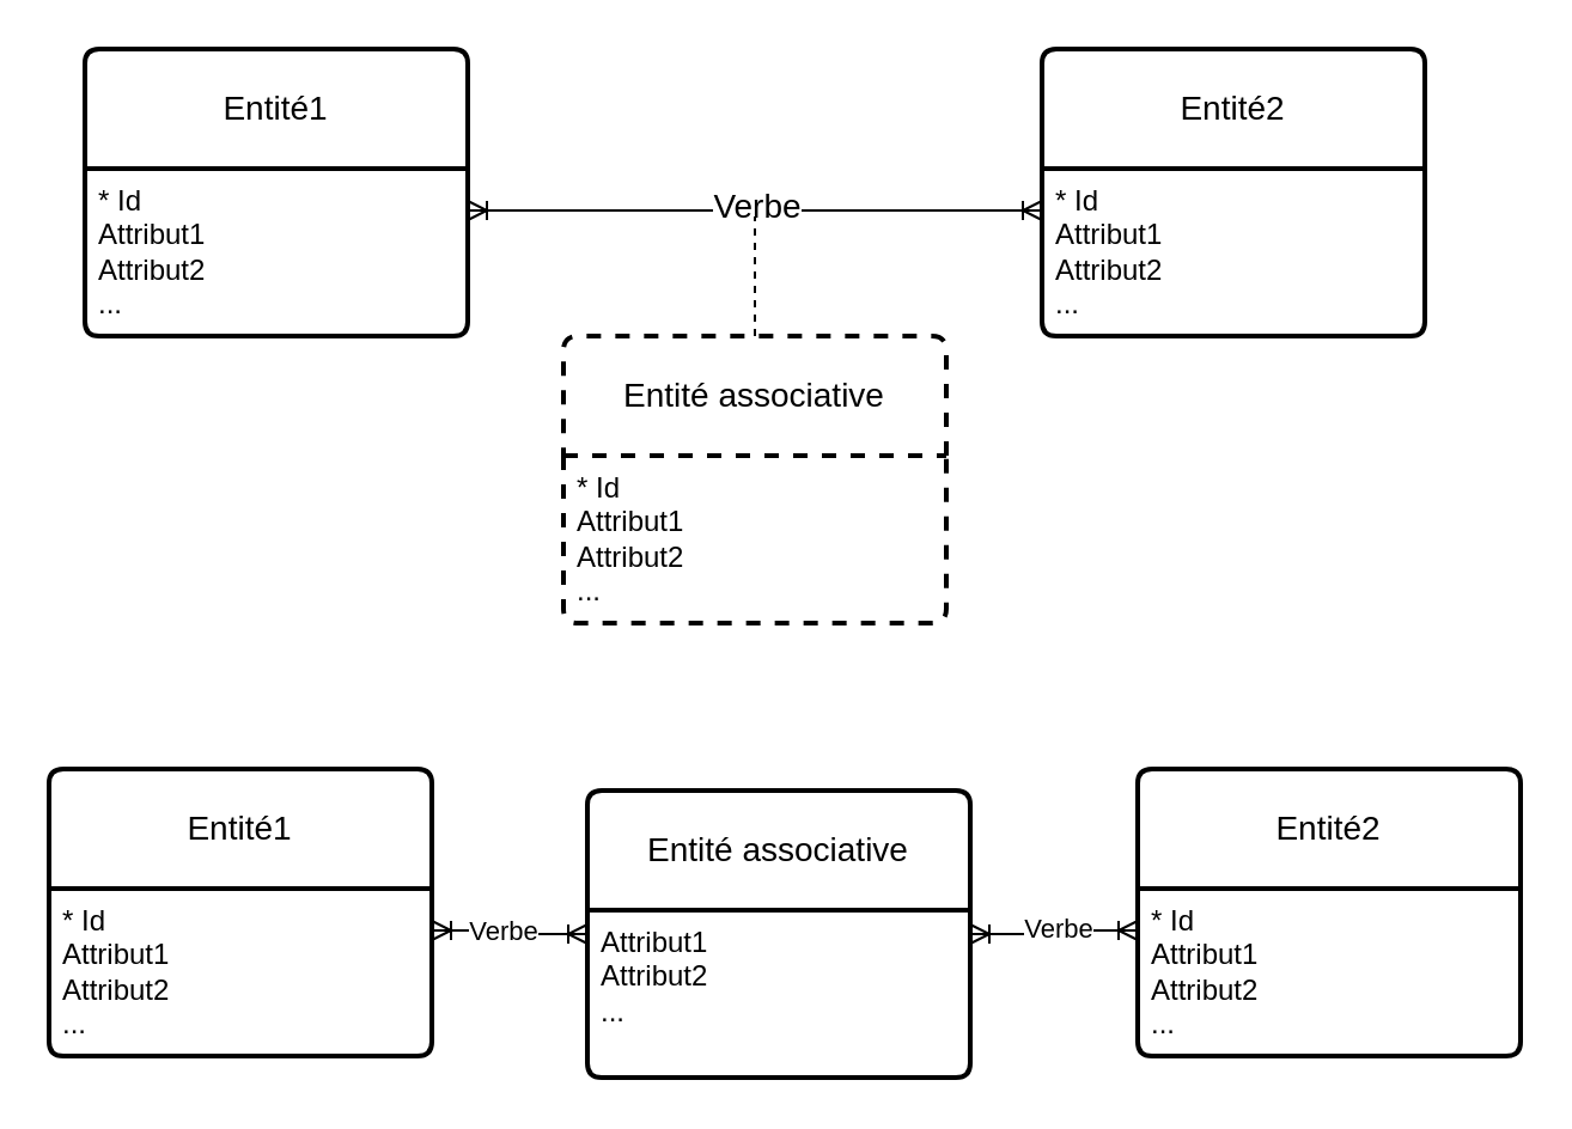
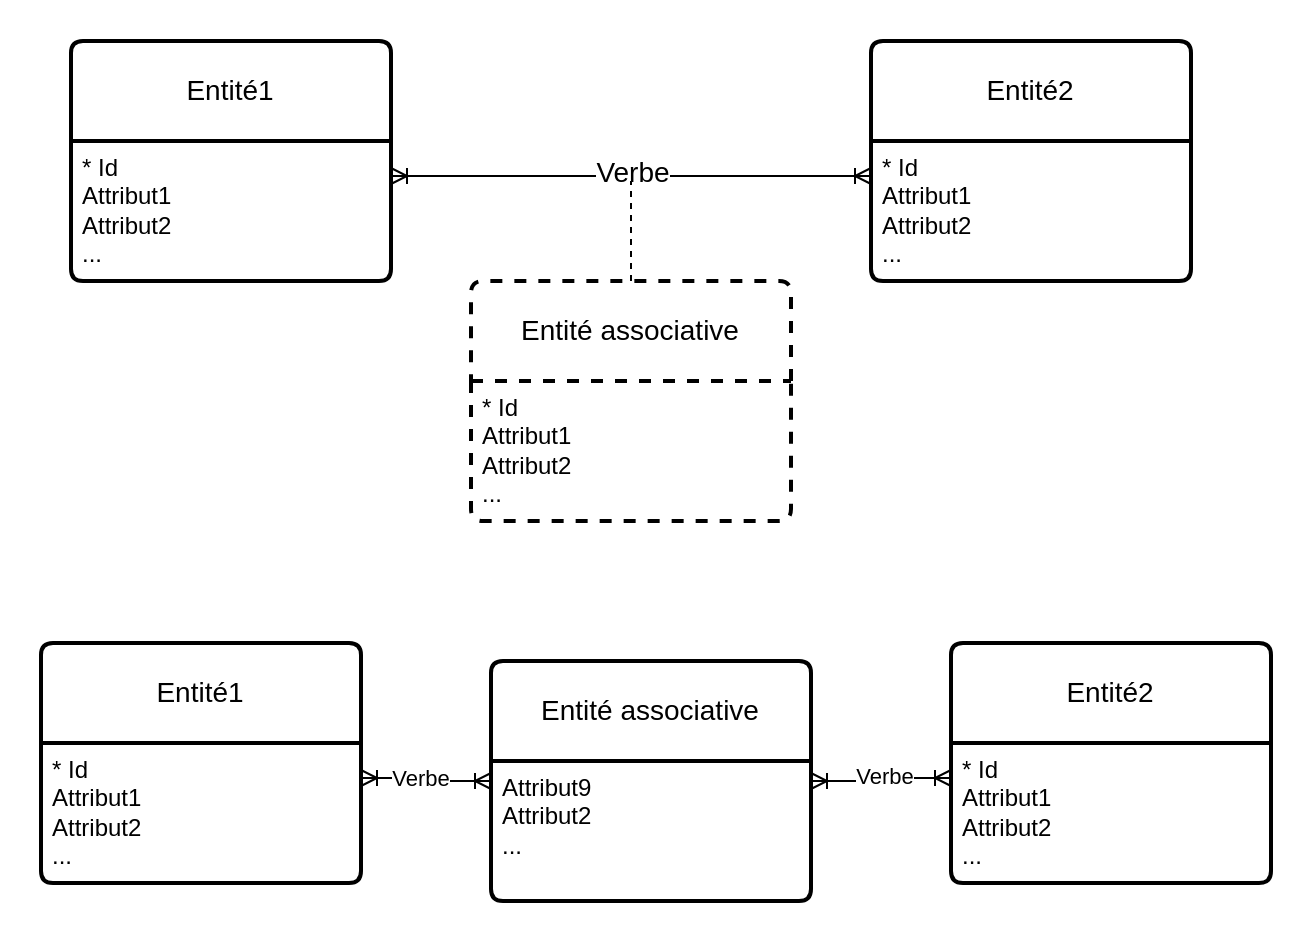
  <mxCell id="0" />
  <mxCell id="1" parent="0" />
  <mxCell id="2" value="Entité1" style="swimlane;childLayout=stackLayout;horizontal=1;startSize=50;horizontalStack=0;rounded=1;fontSize=14;fontStyle=0;strokeWidth=2;resizeParent=0;resizeLast=1;shadow=0;dashed=0;align=center;arcSize=4;whiteSpace=wrap;html=1;" parent="1" vertex="1"><mxGeometry x="35" y="20" width="160" height="120" as="geometry" /></mxCell>
  <mxCell id="3" value="&lt;div&gt;* Id&lt;/div&gt;&lt;div&gt;Attribut1&lt;/div&gt;&lt;div&gt;Attribut2&lt;/div&gt;&lt;div&gt;...&lt;br&gt;&lt;/div&gt;" style="align=left;strokeColor=none;fillColor=none;spacingLeft=4;fontSize=12;verticalAlign=top;resizable=0;rotatable=0;part=1;html=1;" parent="2" vertex="1"><mxGeometry y="50" width="160" height="70" as="geometry" /></mxCell>
  <mxCell id="4" value="Entité2" style="swimlane;childLayout=stackLayout;horizontal=1;startSize=50;horizontalStack=0;rounded=1;fontSize=14;fontStyle=0;strokeWidth=2;resizeParent=0;resizeLast=1;shadow=0;dashed=0;align=center;arcSize=4;whiteSpace=wrap;html=1;" parent="1" vertex="1"><mxGeometry x="435" y="20" width="160" height="120" as="geometry" /></mxCell>
  <mxCell id="5" value="&lt;div&gt;* Id&lt;/div&gt;&lt;div&gt;Attribut1&lt;/div&gt;&lt;div&gt;Attribut2&lt;/div&gt;&lt;div&gt;...&lt;br&gt;&lt;/div&gt;" style="align=left;strokeColor=none;fillColor=none;spacingLeft=4;fontSize=12;verticalAlign=top;resizable=0;rotatable=0;part=1;html=1;" parent="4" vertex="1"><mxGeometry y="50" width="160" height="70" as="geometry" /></mxCell>
  <mxCell id="6" value="" style="edgeStyle=entityRelationEdgeStyle;fontSize=12;html=1;endArrow=ERoneToMany;startArrow=ERoneToMany;rounded=0;exitX=1;exitY=0.25;exitDx=0;exitDy=0;entryX=0;entryY=0.25;entryDx=0;entryDy=0;" parent="1" source="3" target="5" edge="1"><mxGeometry width="100" height="100" relative="1" as="geometry"><mxPoint x="325" y="290" as="sourcePoint" /><mxPoint x="425" y="190" as="targetPoint" /></mxGeometry></mxCell>
  <mxCell id="7" value="Verbe" style="edgeLabel;html=1;align=center;verticalAlign=middle;resizable=0;points=[];fontSize=14;" parent="6" vertex="1" connectable="0"><mxGeometry x="-0.117" y="3" relative="1" as="geometry"><mxPoint x="14" y="1" as="offset" /></mxGeometry></mxCell>
  <mxCell id="8" value="Entité associative" style="swimlane;childLayout=stackLayout;horizontal=1;startSize=50;horizontalStack=0;rounded=1;fontSize=14;fontStyle=0;strokeWidth=2;resizeParent=0;resizeLast=1;shadow=0;dashed=1;align=center;arcSize=4;whiteSpace=wrap;html=1;" vertex="1" parent="1"><mxGeometry x="235" y="140" width="160" height="120" as="geometry" /></mxCell>
  <mxCell id="9" value="&lt;div&gt;* Id&lt;/div&gt;&lt;div&gt;Attribut1&lt;/div&gt;&lt;div&gt;Attribut2&lt;/div&gt;&lt;div&gt;...&lt;br&gt;&lt;/div&gt;" style="align=left;strokeColor=none;fillColor=none;spacingLeft=4;fontSize=12;verticalAlign=top;resizable=0;rotatable=0;part=1;html=1;dashed=1;" vertex="1" parent="8"><mxGeometry y="50" width="160" height="70" as="geometry" /></mxCell>
  <mxCell id="10" value="" style="endArrow=none;html=1;rounded=0;exitX=0.5;exitY=0;exitDx=0;exitDy=0;dashed=1;strokeWidth=1;" edge="1" parent="1" source="8"><mxGeometry width="50" height="50" relative="1" as="geometry"><mxPoint x="355" y="260" as="sourcePoint" /><mxPoint x="315" y="90" as="targetPoint" /></mxGeometry></mxCell>
  <mxCell id="11" value="Entité1" style="swimlane;childLayout=stackLayout;horizontal=1;startSize=50;horizontalStack=0;rounded=1;fontSize=14;fontStyle=0;strokeWidth=2;resizeParent=0;resizeLast=1;shadow=0;dashed=0;align=center;arcSize=4;whiteSpace=wrap;html=1;" vertex="1" parent="1"><mxGeometry x="20" y="321" width="160" height="120" as="geometry" /></mxCell>
  <mxCell id="12" value="&lt;div&gt;* Id&lt;/div&gt;&lt;div&gt;Attribut1&lt;/div&gt;&lt;div&gt;Attribut2&lt;/div&gt;&lt;div&gt;...&lt;br&gt;&lt;/div&gt;" style="align=left;strokeColor=none;fillColor=none;spacingLeft=4;fontSize=12;verticalAlign=top;resizable=0;rotatable=0;part=1;html=1;" vertex="1" parent="11"><mxGeometry y="50" width="160" height="70" as="geometry" /></mxCell>
  <mxCell id="13" value="Entité2" style="swimlane;childLayout=stackLayout;horizontal=1;startSize=50;horizontalStack=0;rounded=1;fontSize=14;fontStyle=0;strokeWidth=2;resizeParent=0;resizeLast=1;shadow=0;dashed=0;align=center;arcSize=4;whiteSpace=wrap;html=1;" vertex="1" parent="1"><mxGeometry x="475" y="321" width="160" height="120" as="geometry" /></mxCell>
  <mxCell id="14" value="&lt;div&gt;* Id&lt;/div&gt;&lt;div&gt;Attribut1&lt;/div&gt;&lt;div&gt;Attribut2&lt;/div&gt;&lt;div&gt;...&lt;br&gt;&lt;/div&gt;" style="align=left;strokeColor=none;fillColor=none;spacingLeft=4;fontSize=12;verticalAlign=top;resizable=0;rotatable=0;part=1;html=1;" vertex="1" parent="13"><mxGeometry y="50" width="160" height="70" as="geometry" /></mxCell>
  <mxCell id="15" value="" style="edgeStyle=entityRelationEdgeStyle;fontSize=12;html=1;endArrow=ERoneToMany;startArrow=ERoneToMany;rounded=0;exitX=1;exitY=0.5;exitDx=0;exitDy=0;entryX=0;entryY=0.25;entryDx=0;entryDy=0;" edge="1" parent="1" source="20" target="14"><mxGeometry width="100" height="100" relative="1" as="geometry"><mxPoint x="325" y="560" as="sourcePoint" /><mxPoint x="425" y="460" as="targetPoint" /></mxGeometry></mxCell>
  <mxCell id="16" value="&lt;div&gt;Verbe&lt;/div&gt;&lt;div&gt;&lt;br&gt;&lt;/div&gt;" style="edgeLabel;html=1;align=center;verticalAlign=middle;resizable=0;points=[];" vertex="1" connectable="0" parent="15"><mxGeometry x="-0.148" y="-3" relative="1" as="geometry"><mxPoint x="6" y="2" as="offset" /></mxGeometry></mxCell>
  <mxCell id="17" value="" style="endArrow=none;html=1;rounded=0;exitX=0.5;exitY=0;exitDx=0;exitDy=0;dashed=1;strokeWidth=1;" edge="1" parent="1" source="20"><mxGeometry width="50" height="50" relative="1" as="geometry"><mxPoint x="355" y="530" as="sourcePoint" /><mxPoint x="315" y="360" as="targetPoint" /></mxGeometry></mxCell>
  <mxCell id="18" value="" style="edgeStyle=entityRelationEdgeStyle;fontSize=12;html=1;endArrow=ERoneToMany;startArrow=ERoneToMany;rounded=0;exitX=1;exitY=0.25;exitDx=0;exitDy=0;entryX=0;entryY=0.5;entryDx=0;entryDy=0;" edge="1" parent="1" source="12" target="20"><mxGeometry width="100" height="100" relative="1" as="geometry"><mxPoint x="195" y="358" as="sourcePoint" /><mxPoint x="435" y="358" as="targetPoint" /></mxGeometry></mxCell>
  <mxCell id="19" value="Verbe" style="edgeLabel;html=1;align=center;verticalAlign=middle;resizable=0;points=[];" vertex="1" connectable="0" parent="18"><mxGeometry x="-0.108" y="1" relative="1" as="geometry"><mxPoint y="1" as="offset" /></mxGeometry></mxCell>
  <mxCell id="20" value="Entité associative" style="swimlane;childLayout=stackLayout;horizontal=1;startSize=50;horizontalStack=0;rounded=1;fontSize=14;fontStyle=0;strokeWidth=2;resizeParent=0;resizeLast=1;shadow=0;align=center;arcSize=4;whiteSpace=wrap;html=1;" vertex="1" parent="1"><mxGeometry x="245" y="330" width="160" height="120" as="geometry" /></mxCell>
- <mxCell id="21" value="&lt;div&gt;Attribut1&lt;/div&gt;&lt;div&gt;Attribut2&lt;/div&gt;&lt;div&gt;...&lt;br&gt;&lt;/div&gt;" style="align=left;strokeColor=none;fillColor=none;spacingLeft=4;fontSize=12;verticalAlign=top;resizable=0;rotatable=0;part=1;html=1;dashed=1;" vertex="1" parent="20"><mxGeometry y="50" width="160" height="70" as="geometry" /></mxCell>
+ <mxCell id="21" value="&lt;div&gt;Attribut9&lt;/div&gt;&lt;div&gt;Attribut2&lt;/div&gt;&lt;div&gt;...&lt;br&gt;&lt;/div&gt;" style="align=left;strokeColor=none;fillColor=none;spacingLeft=4;fontSize=12;verticalAlign=top;resizable=0;rotatable=0;part=1;html=1;dashed=1;" vertex="1" parent="20"><mxGeometry y="50" width="160" height="70" as="geometry" /></mxCell>
  <mxCell id="22" style="edgeStyle=orthogonalEdgeStyle;rounded=0;orthogonalLoop=1;jettySize=auto;html=1;exitX=0.5;exitY=1;exitDx=0;exitDy=0;" edge="1" parent="20" source="21" target="21"><mxGeometry relative="1" as="geometry" /></mxCell>
